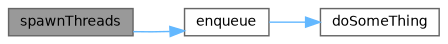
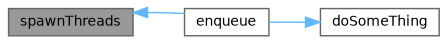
  digraph {
    rankdir=LR
    node [color=grey40 fillcolor=white fontname=Helvetica fontsize=10 shape=box style=filled]
    edge [color=steelblue1 fontname=Helvetica fontsize=10 labelfontname=Helvetica labelfontsize=10 style=solid]
    n1 [color=gray40 fillcolor=grey60 fontcolor=black height=0.2 label=spawnThreads width=0.4]
    n2 [height=0.2 label=enqueue width=0.4]
    n3 [height=0.2 label=doSomeThing width=0.4]
-   n1 -> n2
+   n2 -> n1
    n2 -> n3
  }
